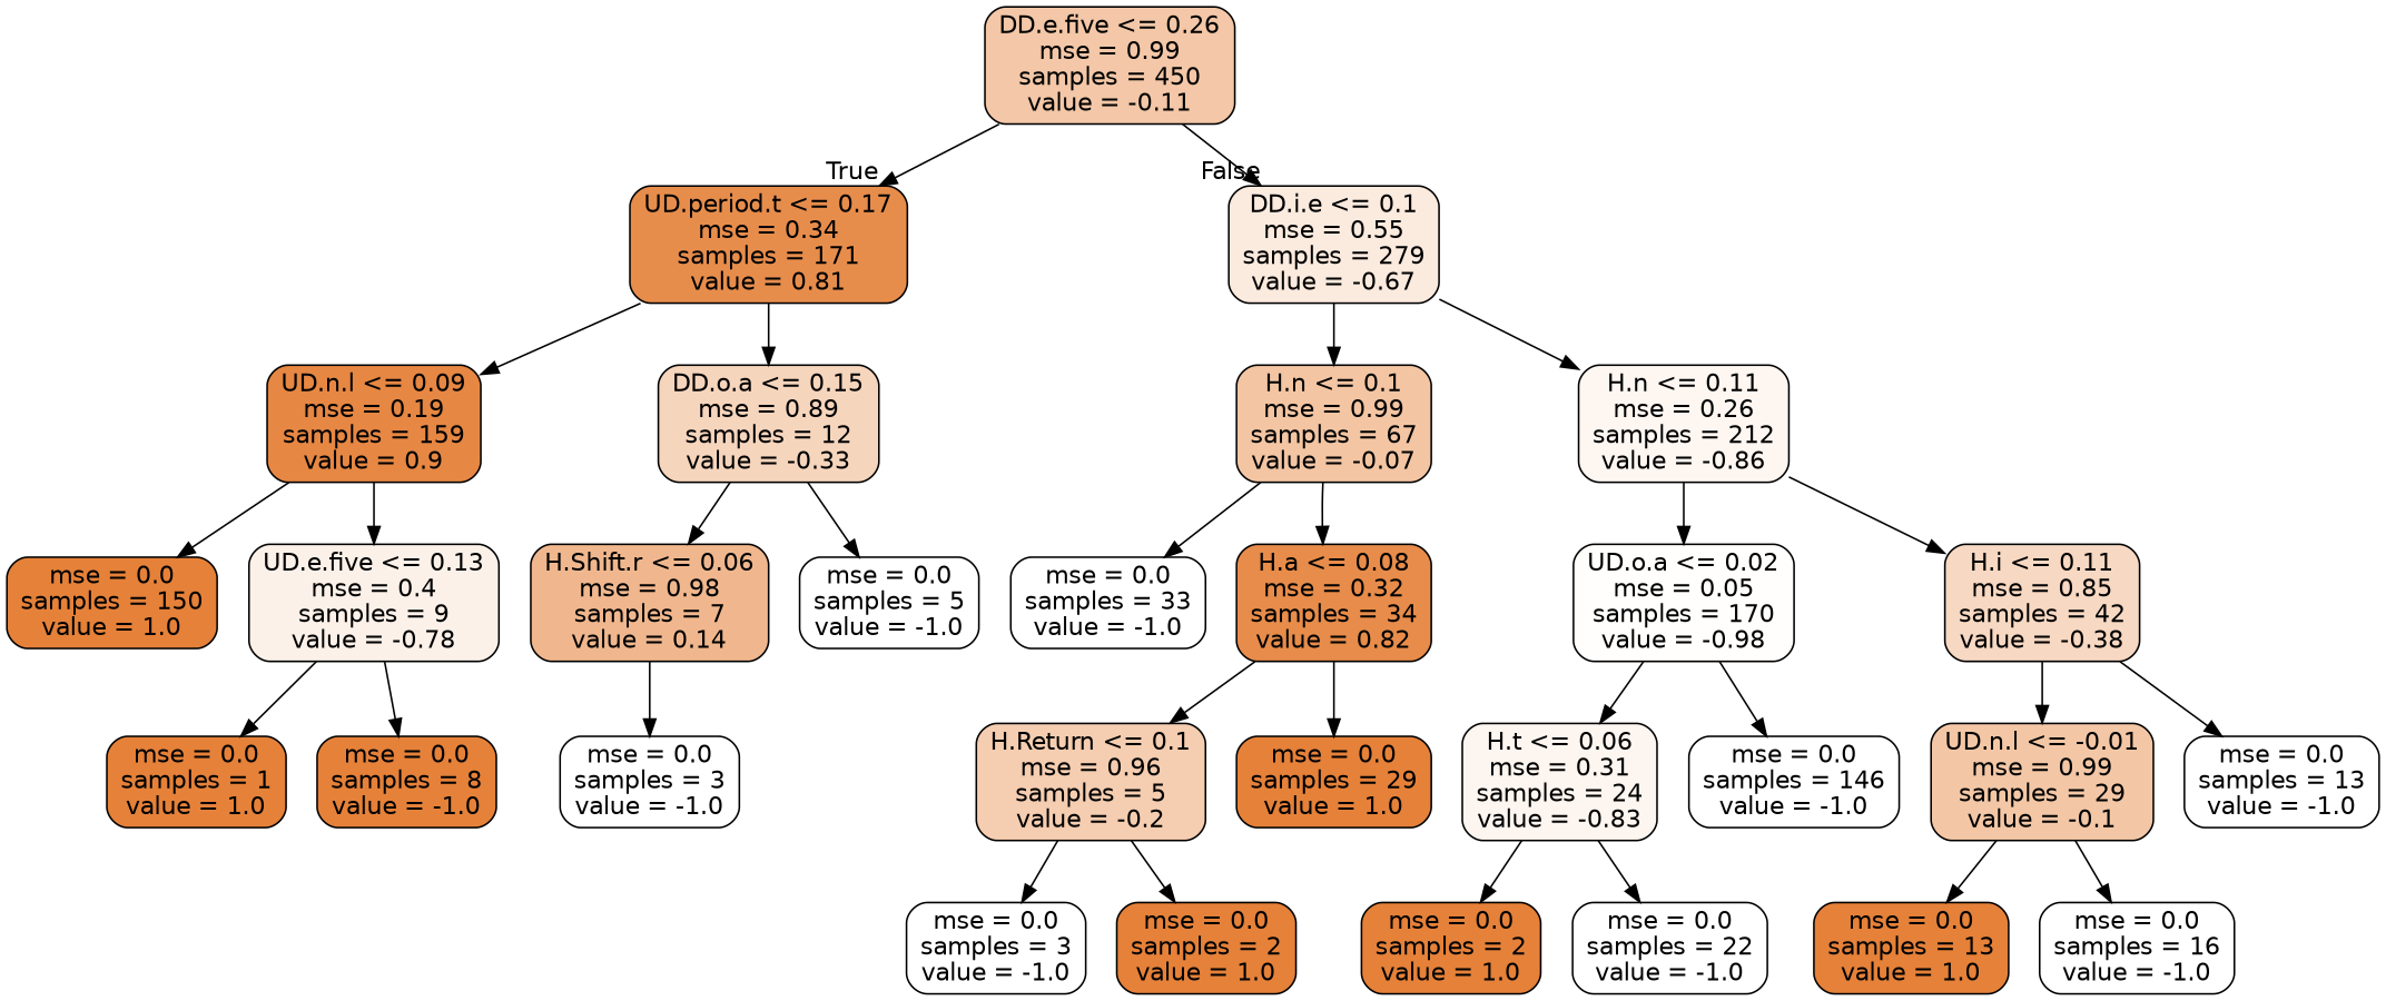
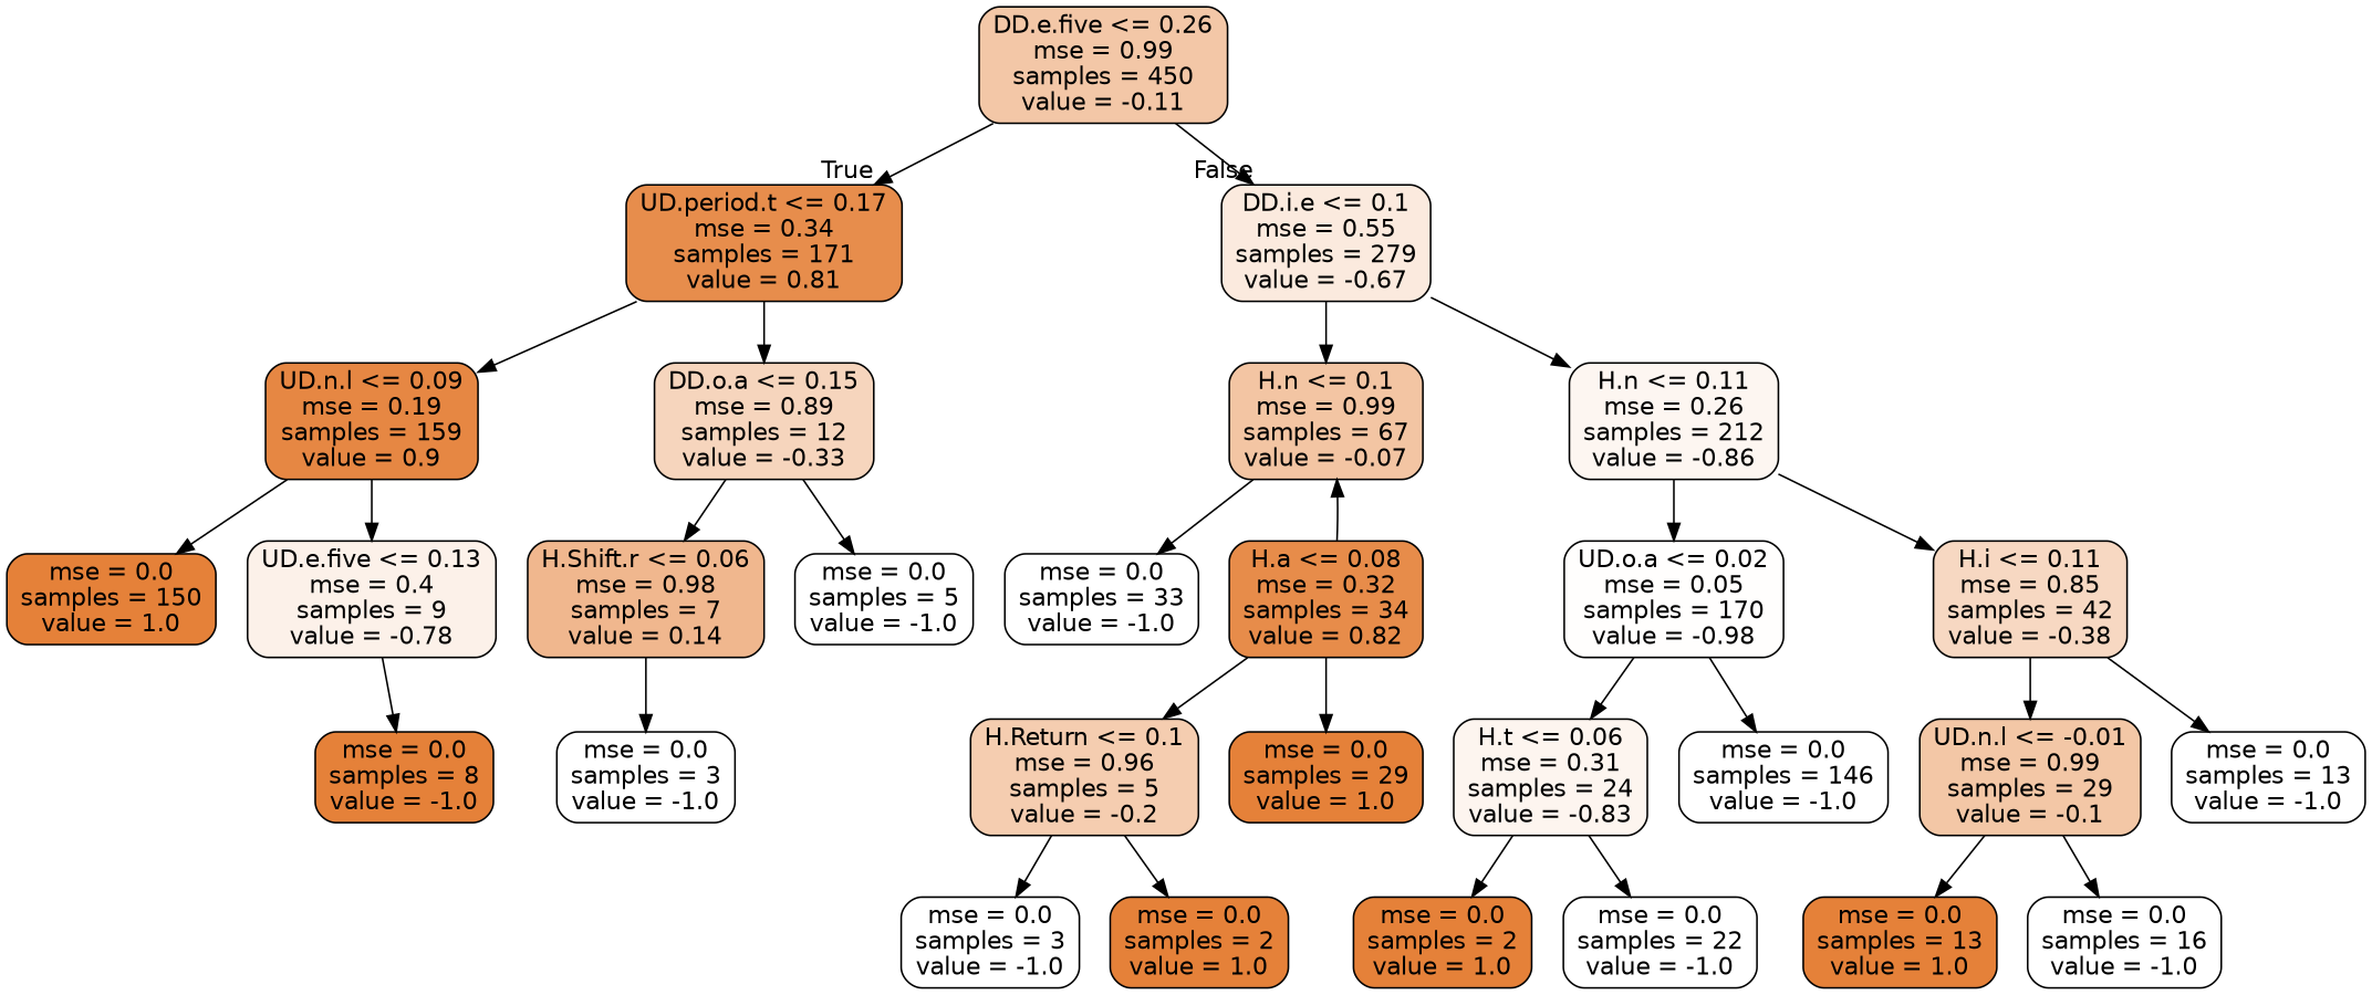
  digraph {
    node [color=black fillcolor="#ffffff" fontname=helvetica shape=box style="filled, rounded"]
    edge [fontname=helvetica]
    n1 [fillcolor="#f3c7a7" label="DD.e.five <= 0.26\nmse = 0.99\nsamples = 450\nvalue = -0.11"]
    n2 [fillcolor="#e78d4c" label="UD.period.t <= 0.17\nmse = 0.34\nsamples = 171\nvalue = 0.81"]
    n3 [fillcolor="#fbeade" label="DD.i.e <= 0.1\nmse = 0.55\nsamples = 279\nvalue = -0.67"]
    n4 [fillcolor="#e68743" label="UD.n.l <= 0.09\nmse = 0.19\nsamples = 159\nvalue = 0.9"]
    n5 [fillcolor="#f6d5bd" label="DD.o.a <= 0.15\nmse = 0.89\nsamples = 12\nvalue = -0.33"]
    n6 [fillcolor="#f3c5a3" label="H.n <= 0.1\nmse = 0.99\nsamples = 67\nvalue = -0.07"]
    n7 [fillcolor="#fdf6f1" label="H.n <= 0.11\nmse = 0.26\nsamples = 212\nvalue = -0.86"]
    n8 [fillcolor="#e58139" label="mse = 0.0\nsamples = 150\nvalue = 1.0"]
    n9 [fillcolor="#fcf1e9" label="UD.e.five <= 0.13\nmse = 0.4\nsamples = 9\nvalue = -0.78"]
    n10 [fillcolor="#f0b78e" label="H.Shift.r <= 0.06\nmse = 0.98\nsamples = 7\nvalue = 0.14"]
    n11 [label="mse = 0.0\nsamples = 5\nvalue = -1.0"]
-   n12 [fillcolor="#e58139" label="mse = 0.0\nsamples = 1\nvalue = 1.0"]
    n13 [fillcolor="#e58139" label="mse = 0.0\nsamples = 8\nvalue = -1.0"]
    n14 [label="mse = 0.0\nsamples = 3\nvalue = -1.0"]
    n15 [label="mse = 0.0\nsamples = 33\nvalue = -1.0"]
    n16 [fillcolor="#e78c4a" label="H.a <= 0.08\nmse = 0.32\nsamples = 34\nvalue = 0.82"]
    n17 [fillcolor="#fffefd" label="UD.o.a <= 0.02\nmse = 0.05\nsamples = 170\nvalue = -0.98"]
    n18 [fillcolor="#f7d8c2" label="H.i <= 0.11\nmse = 0.85\nsamples = 42\nvalue = -0.38"]
    n19 [fillcolor="#f5cdb0" label="H.Return <= 0.1\nmse = 0.96\nsamples = 5\nvalue = -0.2"]
    n20 [fillcolor="#e58139" label="mse = 0.0\nsamples = 29\nvalue = 1.0"]
    n21 [label="mse = 0.0\nsamples = 3\nvalue = -1.0"]
    n22 [fillcolor="#e58139" label="mse = 0.0\nsamples = 2\nvalue = 1.0"]
    n23 [fillcolor="#fdf5ef" label="H.t <= 0.06\nmse = 0.31\nsamples = 24\nvalue = -0.83"]
    n24 [label="mse = 0.0\nsamples = 146\nvalue = -1.0"]
    n25 [fillcolor="#f3c7a6" label="UD.n.l <= -0.01\nmse = 0.99\nsamples = 29\nvalue = -0.1"]
    n26 [label="mse = 0.0\nsamples = 13\nvalue = -1.0"]
    n27 [fillcolor="#e58139" label="mse = 0.0\nsamples = 2\nvalue = 1.0"]
    n28 [label="mse = 0.0\nsamples = 22\nvalue = -1.0"]
    n29 [fillcolor="#e58139" label="mse = 0.0\nsamples = 13\nvalue = 1.0"]
    n30 [label="mse = 0.0\nsamples = 16\nvalue = -1.0"]
    n1 -> n2 [headlabel=True labelangle=45 labeldistance=2.5]
    n1 -> n3 [headlabel=False labelangle=-45 labeldistance=2.5]
    n2 -> n4
    n2 -> n5
    n3 -> n6
    n3 -> n7
    n4 -> n8
    n4 -> n9
    n5 -> n10
    n5 -> n11
    n6 -> n15
-   n6 -> n16
+   n16 -> n6
    n7 -> n17
    n7 -> n18
-   n9 -> n12
    n9 -> n13
    n10 -> n14
    n16 -> n19
    n16 -> n20
    n17 -> n23
    n17 -> n24
    n18 -> n25
    n18 -> n26
    n19 -> n21
    n19 -> n22
    n23 -> n27
    n23 -> n28
    n25 -> n29
    n25 -> n30
  }
